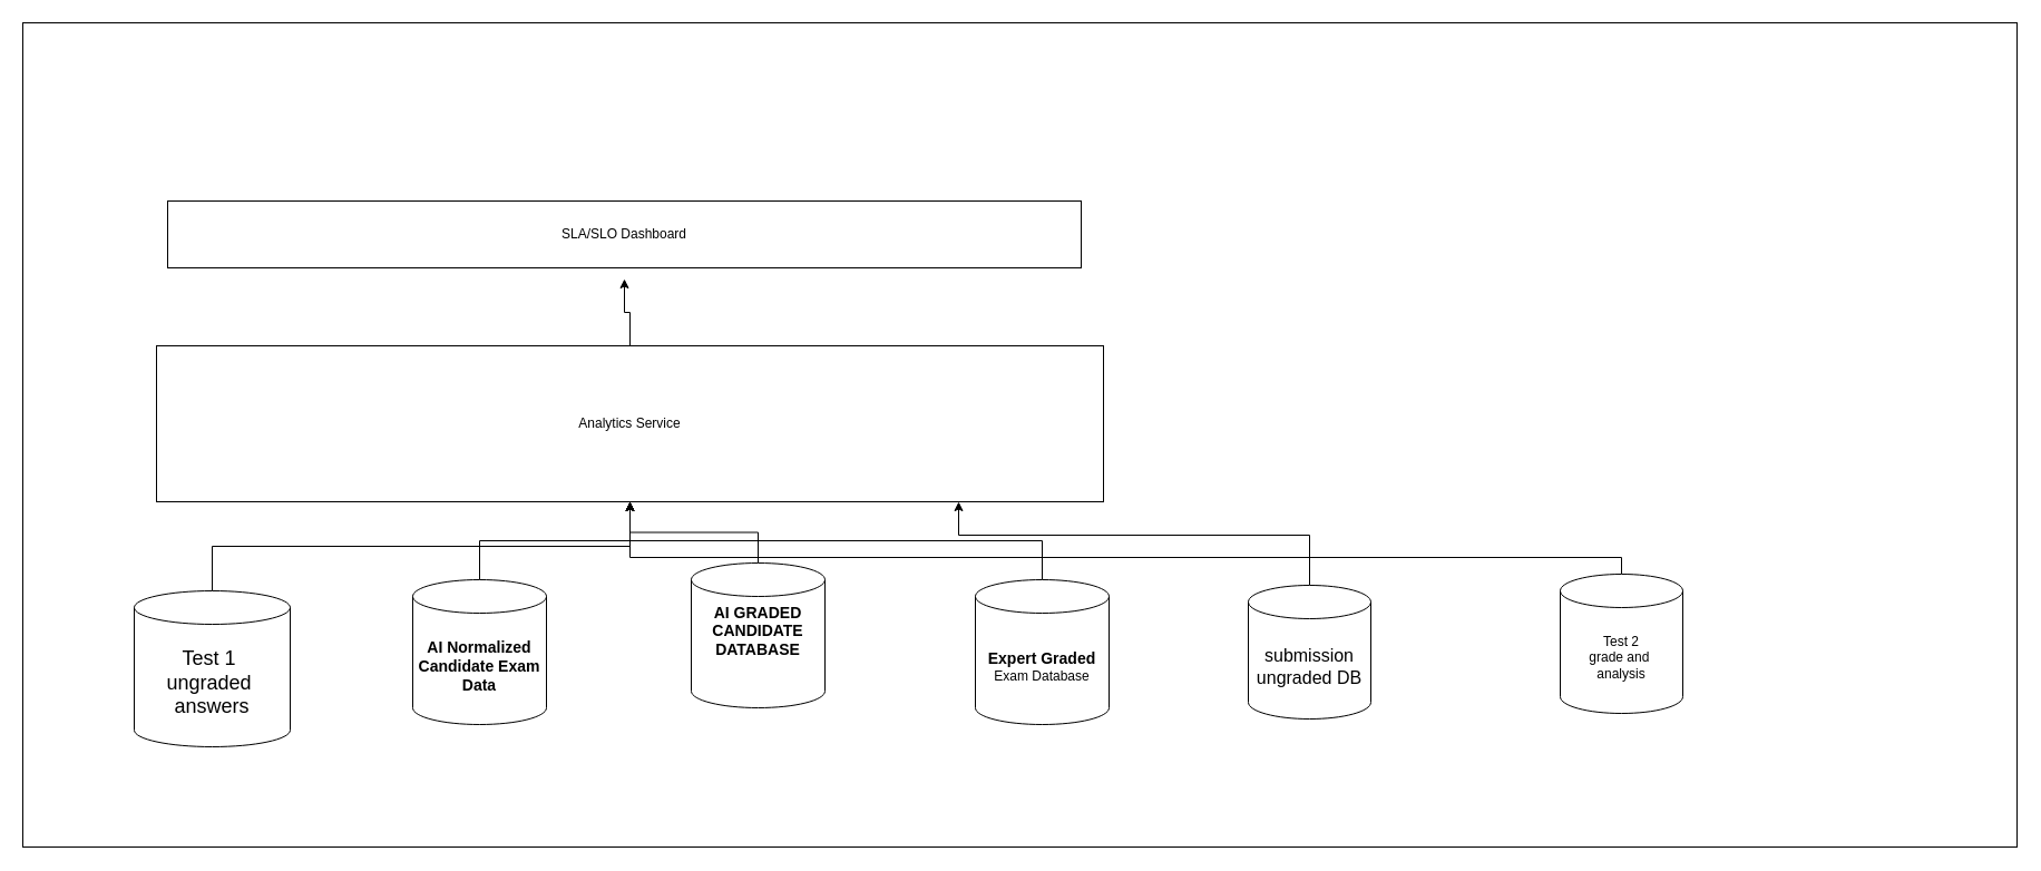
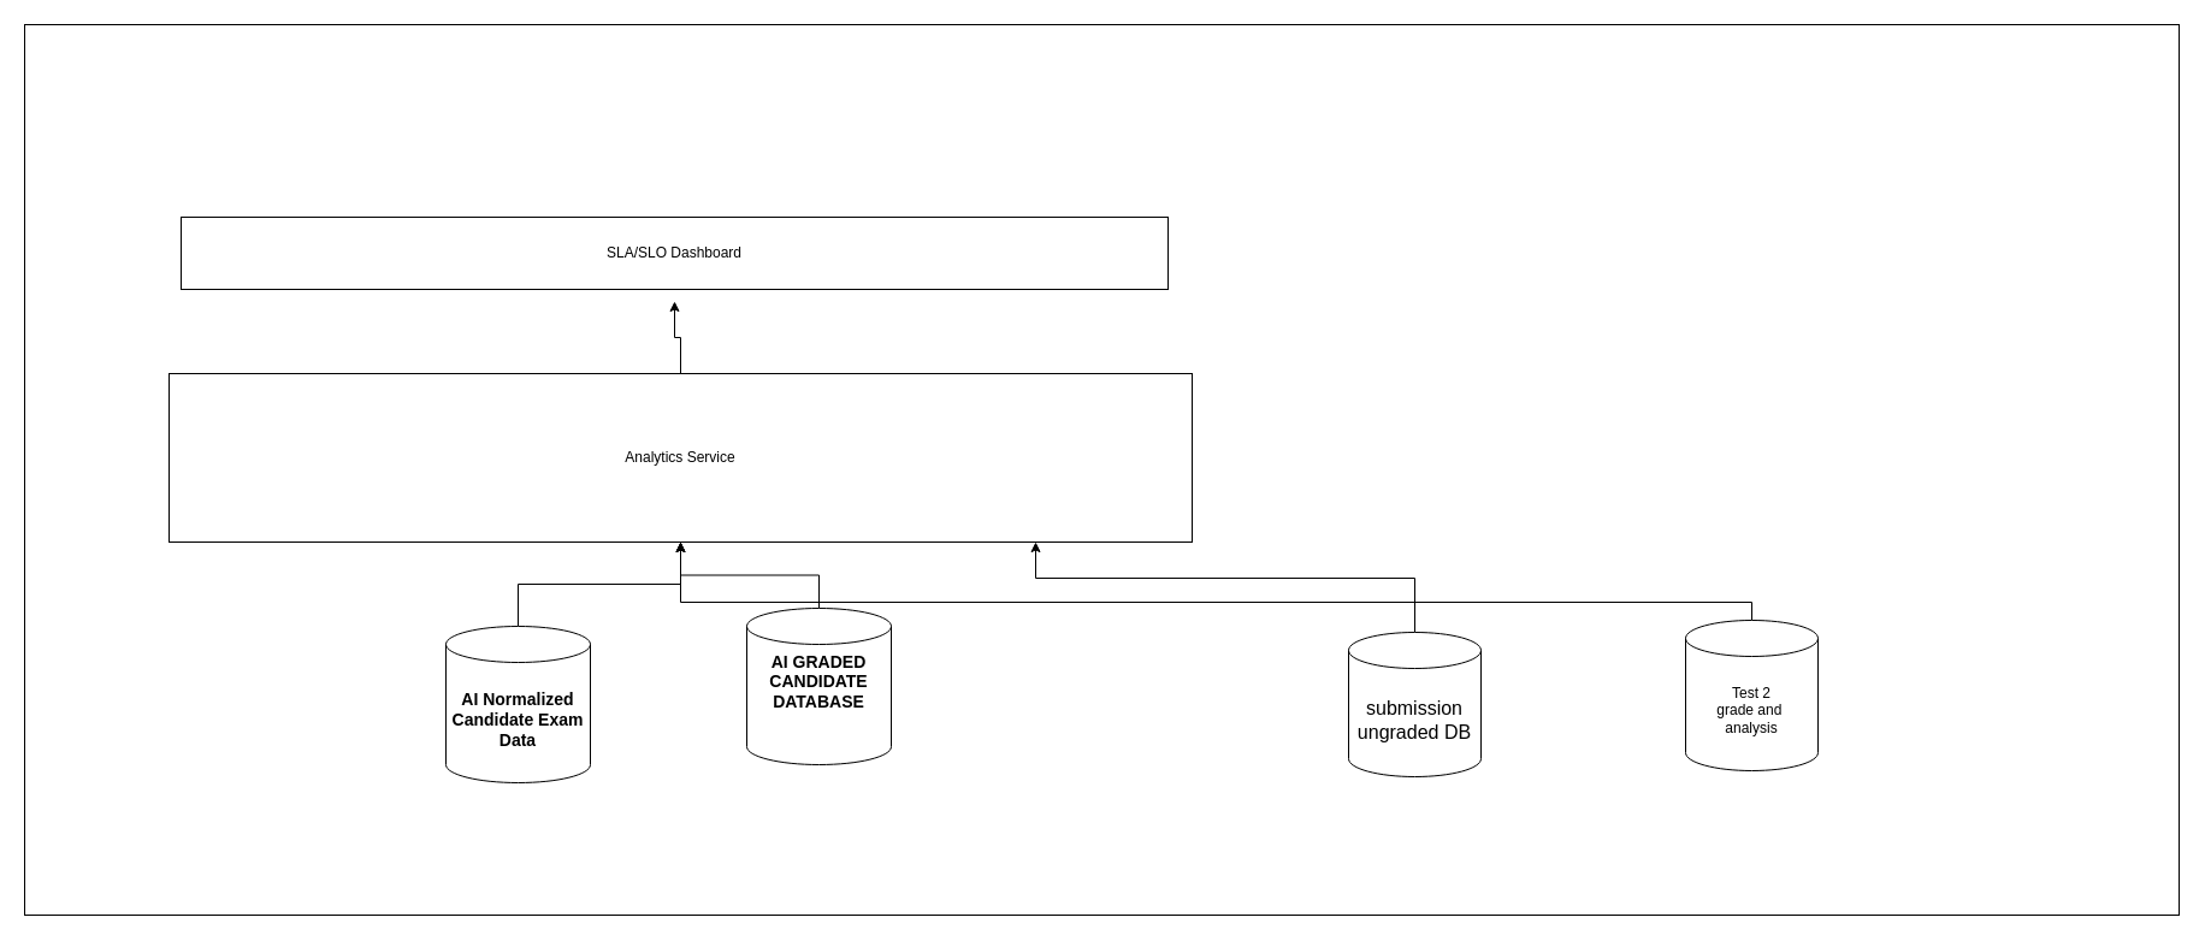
  <mxCell id="0" />
  <mxCell id="1" parent="0" />
  <mxCell id="2" value="" style="rounded=0;whiteSpace=wrap;html=1;" vertex="1" parent="1"><mxGeometry x="20" y="20" width="1790" height="740" as="geometry" /></mxCell>
  <mxCell id="3" style="edgeStyle=orthogonalEdgeStyle;rounded=0;orthogonalLoop=1;jettySize=auto;html=1;" edge="1" parent="1" source="4" target="12"><mxGeometry relative="1" as="geometry" /></mxCell>
  <mxCell id="4" value="&lt;b style=&quot;font-size: 14px;&quot;&gt;AI Normalized Candidate Exam Data&lt;/b&gt;" style="shape=cylinder3;whiteSpace=wrap;html=1;boundedLbl=1;backgroundOutline=1;size=15;strokeColor=default;align=center;verticalAlign=middle;fontFamily=Helvetica;fontSize=12;fontColor=default;fillColor=default;" vertex="1" parent="1"><mxGeometry x="370" y="520" width="120" height="130" as="geometry" /></mxCell>
  <mxCell id="5" style="edgeStyle=orthogonalEdgeStyle;rounded=0;orthogonalLoop=1;jettySize=auto;html=1;" edge="1" parent="1" source="6" target="12"><mxGeometry relative="1" as="geometry" /></mxCell>
  <mxCell id="6" value="&lt;b&gt;&lt;font style=&quot;font-size: 14px;&quot;&gt;AI GRADED CANDIDATE DATABASE&lt;/font&gt;&lt;/b&gt;&lt;div&gt;&lt;b&gt;&lt;font style=&quot;font-size: 14px;&quot;&gt;&lt;br&gt;&lt;/font&gt;&lt;/b&gt;&lt;/div&gt;&lt;div&gt;&lt;b&gt;&lt;font style=&quot;font-size: 14px;&quot;&gt;&lt;br&gt;&lt;/font&gt;&lt;/b&gt;&lt;/div&gt;" style="shape=cylinder3;whiteSpace=wrap;html=1;boundedLbl=1;backgroundOutline=1;size=15;strokeColor=default;align=center;verticalAlign=middle;fontFamily=Helvetica;fontSize=12;fontColor=default;fillColor=default;" vertex="1" parent="1"><mxGeometry x="620" y="505" width="120" height="130" as="geometry" /></mxCell>
- <mxCell id="7" style="edgeStyle=orthogonalEdgeStyle;rounded=0;orthogonalLoop=1;jettySize=auto;html=1;entryX=0.5;entryY=1;entryDx=0;entryDy=0;" edge="1" parent="1" source="8" target="12"><mxGeometry relative="1" as="geometry" /></mxCell>
- <mxCell id="8" value="&lt;span style=&quot;font-size: 14px;&quot;&gt;&lt;b&gt;Expert Graded&lt;br&gt;&lt;/b&gt;&lt;/span&gt;Exam Database" style="shape=cylinder3;whiteSpace=wrap;html=1;boundedLbl=1;backgroundOutline=1;size=15;strokeColor=default;align=center;verticalAlign=middle;fontFamily=Helvetica;fontSize=12;fontColor=default;fillColor=default;" vertex="1" parent="1"><mxGeometry x="875" y="520" width="120" height="130" as="geometry" /></mxCell>
- <mxCell id="9" style="edgeStyle=orthogonalEdgeStyle;rounded=0;orthogonalLoop=1;jettySize=auto;html=1;" edge="1" parent="1" source="10" target="12"><mxGeometry relative="1" as="geometry" /></mxCell>
- <mxCell id="10" value="&lt;div style=&quot;font-size: 18px;&quot;&gt;&lt;font style=&quot;font-size: 18px;&quot;&gt;Test 1&amp;nbsp;&lt;/font&gt;&lt;/div&gt;&lt;div style=&quot;font-size: 18px;&quot;&gt;&lt;font style=&quot;font-size: 18px;&quot;&gt;ungraded&amp;nbsp;&lt;/font&gt;&lt;/div&gt;&lt;div style=&quot;font-size: 18px;&quot;&gt;&lt;font style=&quot;font-size: 18px;&quot;&gt;answers&lt;/font&gt;&lt;/div&gt;" style="shape=cylinder3;whiteSpace=wrap;html=1;boundedLbl=1;backgroundOutline=1;size=15;" vertex="1" parent="1"><mxGeometry x="120" y="530" width="140" height="140" as="geometry" /></mxCell>
  <mxCell id="11" style="edgeStyle=orthogonalEdgeStyle;rounded=0;orthogonalLoop=1;jettySize=auto;html=1;" edge="1" parent="1" source="12"><mxGeometry relative="1" as="geometry"><mxPoint x="560" y="250" as="targetPoint" /><Array as="points"><mxPoint x="565" y="280" /><mxPoint x="560" y="280" /></Array></mxGeometry></mxCell>
  <mxCell id="12" value="Analytics Service" style="rounded=0;whiteSpace=wrap;html=1;" vertex="1" parent="1"><mxGeometry x="140" y="310" width="850" height="140" as="geometry" /></mxCell>
  <mxCell id="13" value="SLA/SLO Dashboard" style="rounded=0;whiteSpace=wrap;html=1;" vertex="1" parent="1"><mxGeometry x="150" y="180" width="820" height="60" as="geometry" /></mxCell>
  <mxCell id="14" style="edgeStyle=orthogonalEdgeStyle;rounded=0;orthogonalLoop=1;jettySize=auto;html=1;" edge="1" parent="1" source="15" target="12"><mxGeometry relative="1" as="geometry"><Array as="points"><mxPoint x="1175" y="480" /><mxPoint x="860" y="480" /></Array></mxGeometry></mxCell>
  <mxCell id="15" value="submission ungraded DB" style="shape=cylinder3;whiteSpace=wrap;html=1;boundedLbl=1;backgroundOutline=1;size=15;fontSize=16;" vertex="1" parent="1"><mxGeometry x="1120" y="525" width="110" height="120" as="geometry" /></mxCell>
  <mxCell id="16" style="edgeStyle=orthogonalEdgeStyle;rounded=0;orthogonalLoop=1;jettySize=auto;html=1;" edge="1" parent="1" source="17" target="12"><mxGeometry relative="1" as="geometry"><Array as="points"><mxPoint x="565" y="500" /></Array></mxGeometry></mxCell>
  <mxCell id="17" value="&lt;div&gt;Test 2&lt;/div&gt;&lt;div&gt;grade and&amp;nbsp;&lt;/div&gt;&lt;div&gt;analysis&lt;/div&gt;" style="shape=cylinder3;whiteSpace=wrap;html=1;boundedLbl=1;backgroundOutline=1;size=15;" vertex="1" parent="1"><mxGeometry x="1400" y="515" width="110" height="125" as="geometry" /></mxCell>
